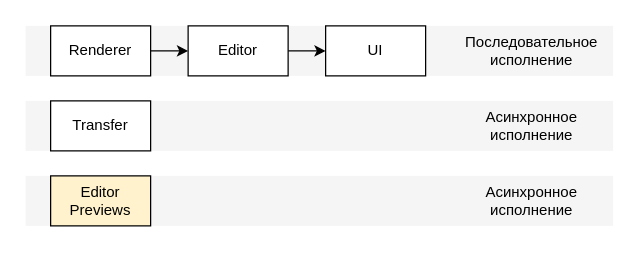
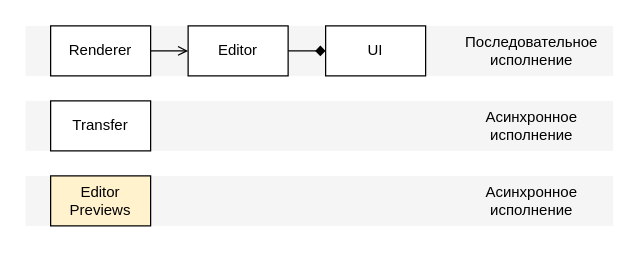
  <mxCell id="0" />
  <mxCell id="1" parent="0" />
  <mxCell id="2" value="" style="rounded=0;whiteSpace=wrap;html=1;fillColor=#f5f5f5;fontColor=#333333;strokeColor=none;" parent="1" vertex="1"><mxGeometry x="20" y="80" width="470" height="40" as="geometry" /></mxCell>
  <mxCell id="3" value="" style="rounded=0;whiteSpace=wrap;html=1;fillColor=#f5f5f5;fontColor=#333333;strokeColor=none;" parent="1" vertex="1"><mxGeometry x="20" y="140" width="470" height="40" as="geometry" /></mxCell>
  <mxCell id="4" value="" style="rounded=0;whiteSpace=wrap;html=1;fillColor=#f5f5f5;fontColor=#333333;strokeColor=none;" parent="1" vertex="1"><mxGeometry x="20" y="20" width="470" height="40" as="geometry" /></mxCell>
- <mxCell id="5" style="edgeStyle=orthogonalEdgeStyle;rounded=0;orthogonalLoop=1;jettySize=auto;html=1;exitX=1;exitY=0.5;exitDx=0;exitDy=0;entryX=0;entryY=0.5;entryDx=0;entryDy=0;" parent="1" source="6" target="8" edge="1"><mxGeometry relative="1" as="geometry" /></mxCell>
+ <mxCell id="5" style="edgeStyle=orthogonalEdgeStyle;rounded=0;orthogonalLoop=1;jettySize=auto;html=1;exitX=1;exitY=0.5;exitDx=0;exitDy=0;entryX=0;entryY=0.5;entryDx=0;entryDy=0;endArrow=open;" parent="1" source="6" target="8" edge="1"><mxGeometry relative="1" as="geometry" /></mxCell>
  <mxCell id="6" value="Renderer" style="rounded=0;whiteSpace=wrap;html=1;" parent="1" vertex="1"><mxGeometry x="40" y="20" width="80" height="40" as="geometry" /></mxCell>
- <mxCell id="7" style="edgeStyle=orthogonalEdgeStyle;rounded=0;orthogonalLoop=1;jettySize=auto;html=1;exitX=1;exitY=0.5;exitDx=0;exitDy=0;entryX=0;entryY=0.5;entryDx=0;entryDy=0;" parent="1" source="8" target="9" edge="1"><mxGeometry relative="1" as="geometry" /></mxCell>
+ <mxCell id="7" style="edgeStyle=orthogonalEdgeStyle;rounded=0;orthogonalLoop=1;jettySize=auto;html=1;exitX=1;exitY=0.5;exitDx=0;exitDy=0;entryX=0;entryY=0.5;entryDx=0;entryDy=0;endArrow=diamond;" parent="1" source="8" target="9" edge="1"><mxGeometry relative="1" as="geometry" /></mxCell>
  <mxCell id="8" value="Editor" style="rounded=0;whiteSpace=wrap;html=1;" parent="1" vertex="1"><mxGeometry x="150" y="20" width="80" height="40" as="geometry" /></mxCell>
  <mxCell id="9" value="UI" style="rounded=0;whiteSpace=wrap;html=1;" parent="1" vertex="1"><mxGeometry x="260" y="20" width="80" height="40" as="geometry" /></mxCell>
  <mxCell id="10" value="Transfer" style="rounded=0;whiteSpace=wrap;html=1;" parent="1" vertex="1"><mxGeometry x="40" y="80" width="80" height="40" as="geometry" /></mxCell>
  <mxCell id="11" value="Editor Previews" style="rounded=0;whiteSpace=wrap;html=1;fillColor=#fff2cc;" parent="1" vertex="1"><mxGeometry x="40" y="140" width="80" height="40" as="geometry" /></mxCell>
  <mxCell id="12" value="Последовательное исполнение" style="text;html=1;align=center;verticalAlign=middle;whiteSpace=wrap;rounded=0;" parent="1" vertex="1"><mxGeometry x="360" y="20" width="130" height="40" as="geometry" /></mxCell>
  <mxCell id="13" value="Асинхронное исполнение" style="text;html=1;align=center;verticalAlign=middle;whiteSpace=wrap;rounded=0;" parent="1" vertex="1"><mxGeometry x="360" y="80" width="130" height="40" as="geometry" /></mxCell>
  <mxCell id="14" value="Асинхронное исполнение" style="text;html=1;align=center;verticalAlign=middle;whiteSpace=wrap;rounded=0;" parent="1" vertex="1"><mxGeometry x="360" y="140" width="130" height="40" as="geometry" /></mxCell>
